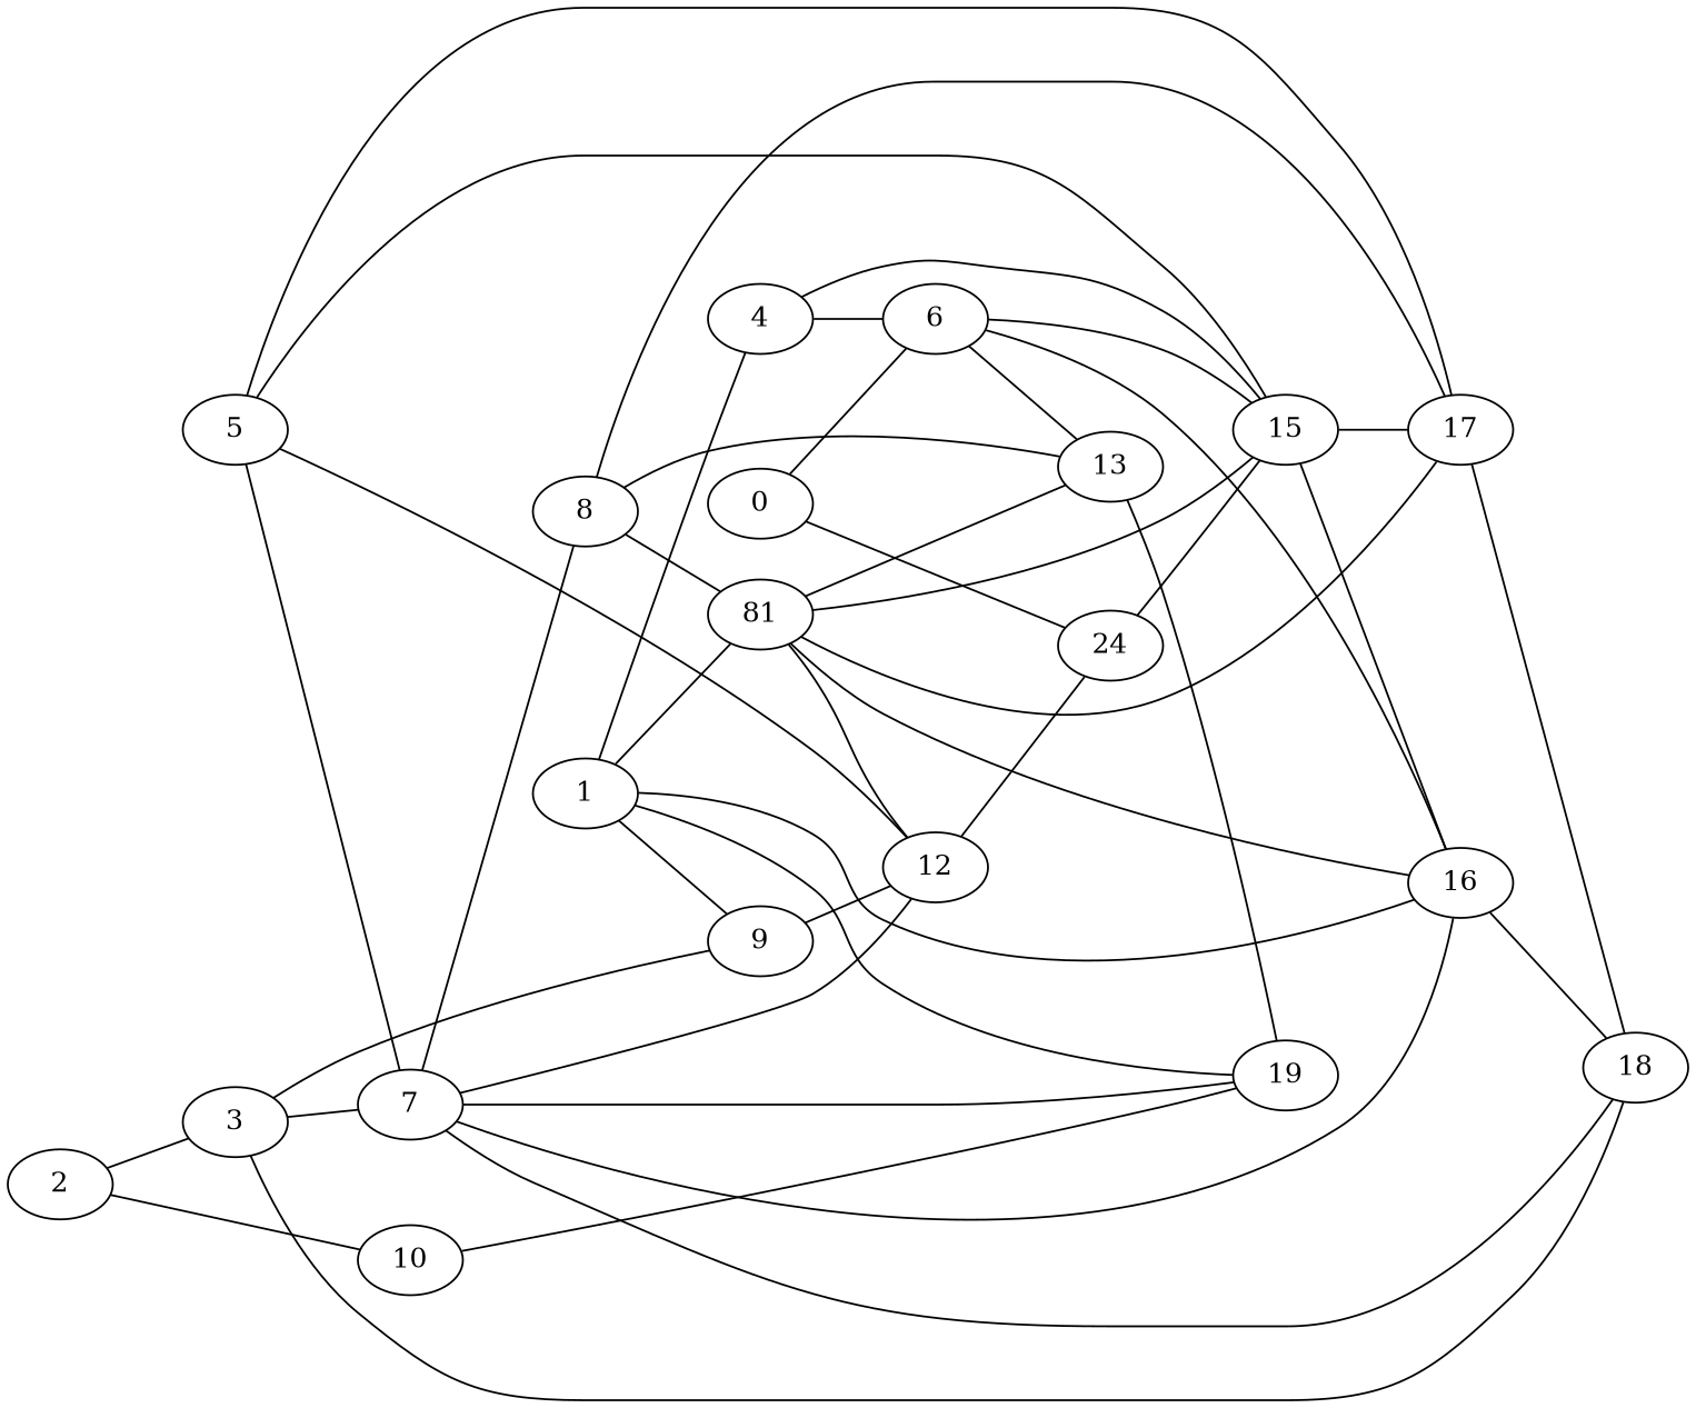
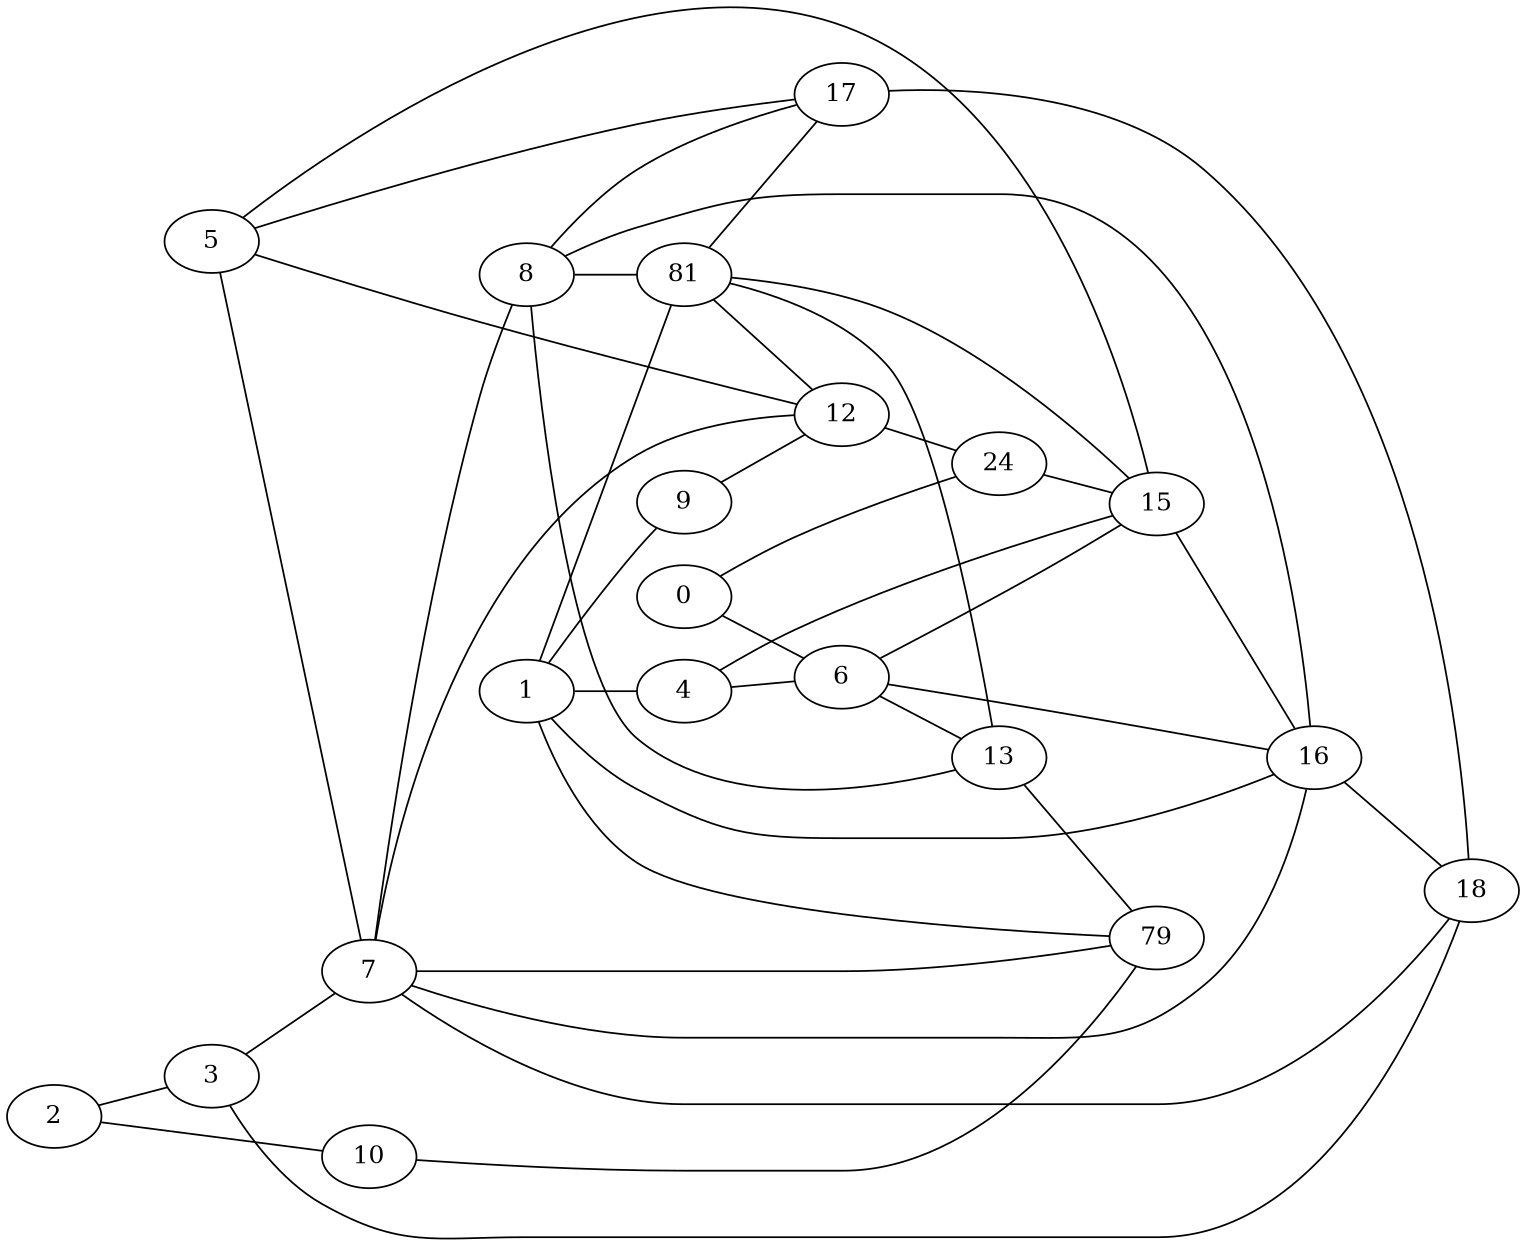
  strict graph {
    rankdir=LR
    n1 [label=24]
    0
    6
    15
    16
    13
    17
    18
-   19
+   19 [label=79]
    1
    9
    4
    n13 [label=81]
    12
    5
    7
    2
    3
    10
    8
    n1 -- 15
    0 -- n1
    0 -- 6
    6 -- 15
    6 -- 16
    6 -- 13
    15 -- 16
-   15 -- 17
    16 -- 18
    13 -- 19
    17 -- 18
    1 -- 16
    1 -- 19
    1 -- 9
    1 -- 4
    1 -- n13
    9 -- 12
    4 -- 6
    4 -- 15
    n13 -- 15
    n13 -- 13
    n13 -- 17
    n13 -- 12
    12 -- n1
    5 -- 15
    5 -- 17
    5 -- 12
    5 -- 7
    7 -- 16
    7 -- 18
    7 -- 19
    7 -- 12
    7 -- 8
    2 -- 3
    2 -- 10
    3 -- 18
-   3 -- 9
    3 -- 7
    10 -- 19
-   n13 -- 16
+   8 -- 16
    8 -- 13
    8 -- 17
    8 -- n13
  }
